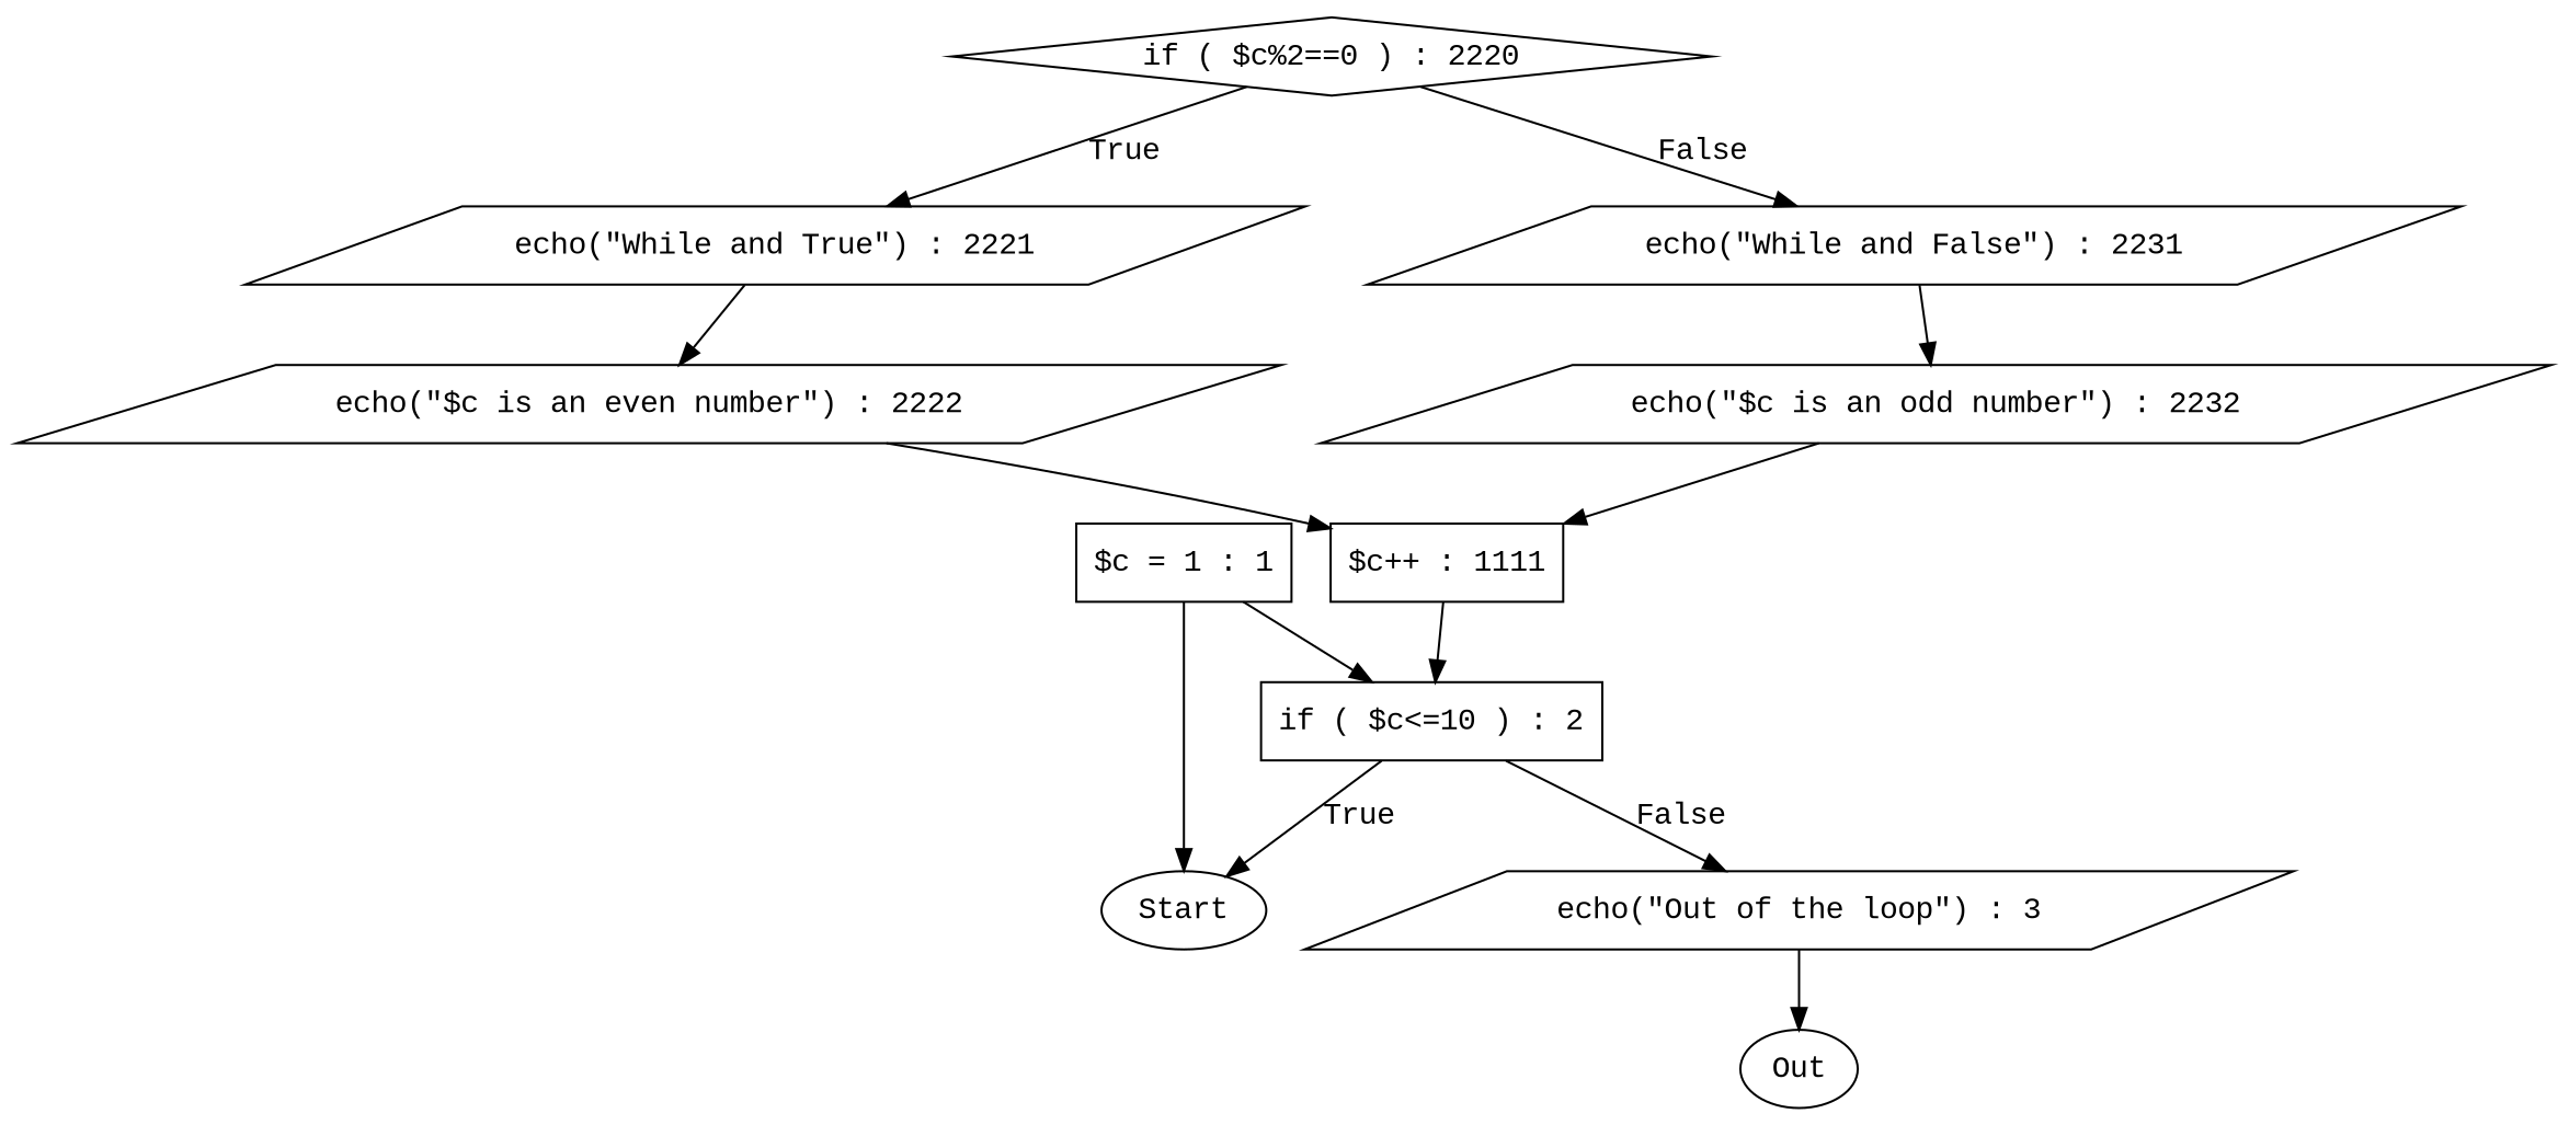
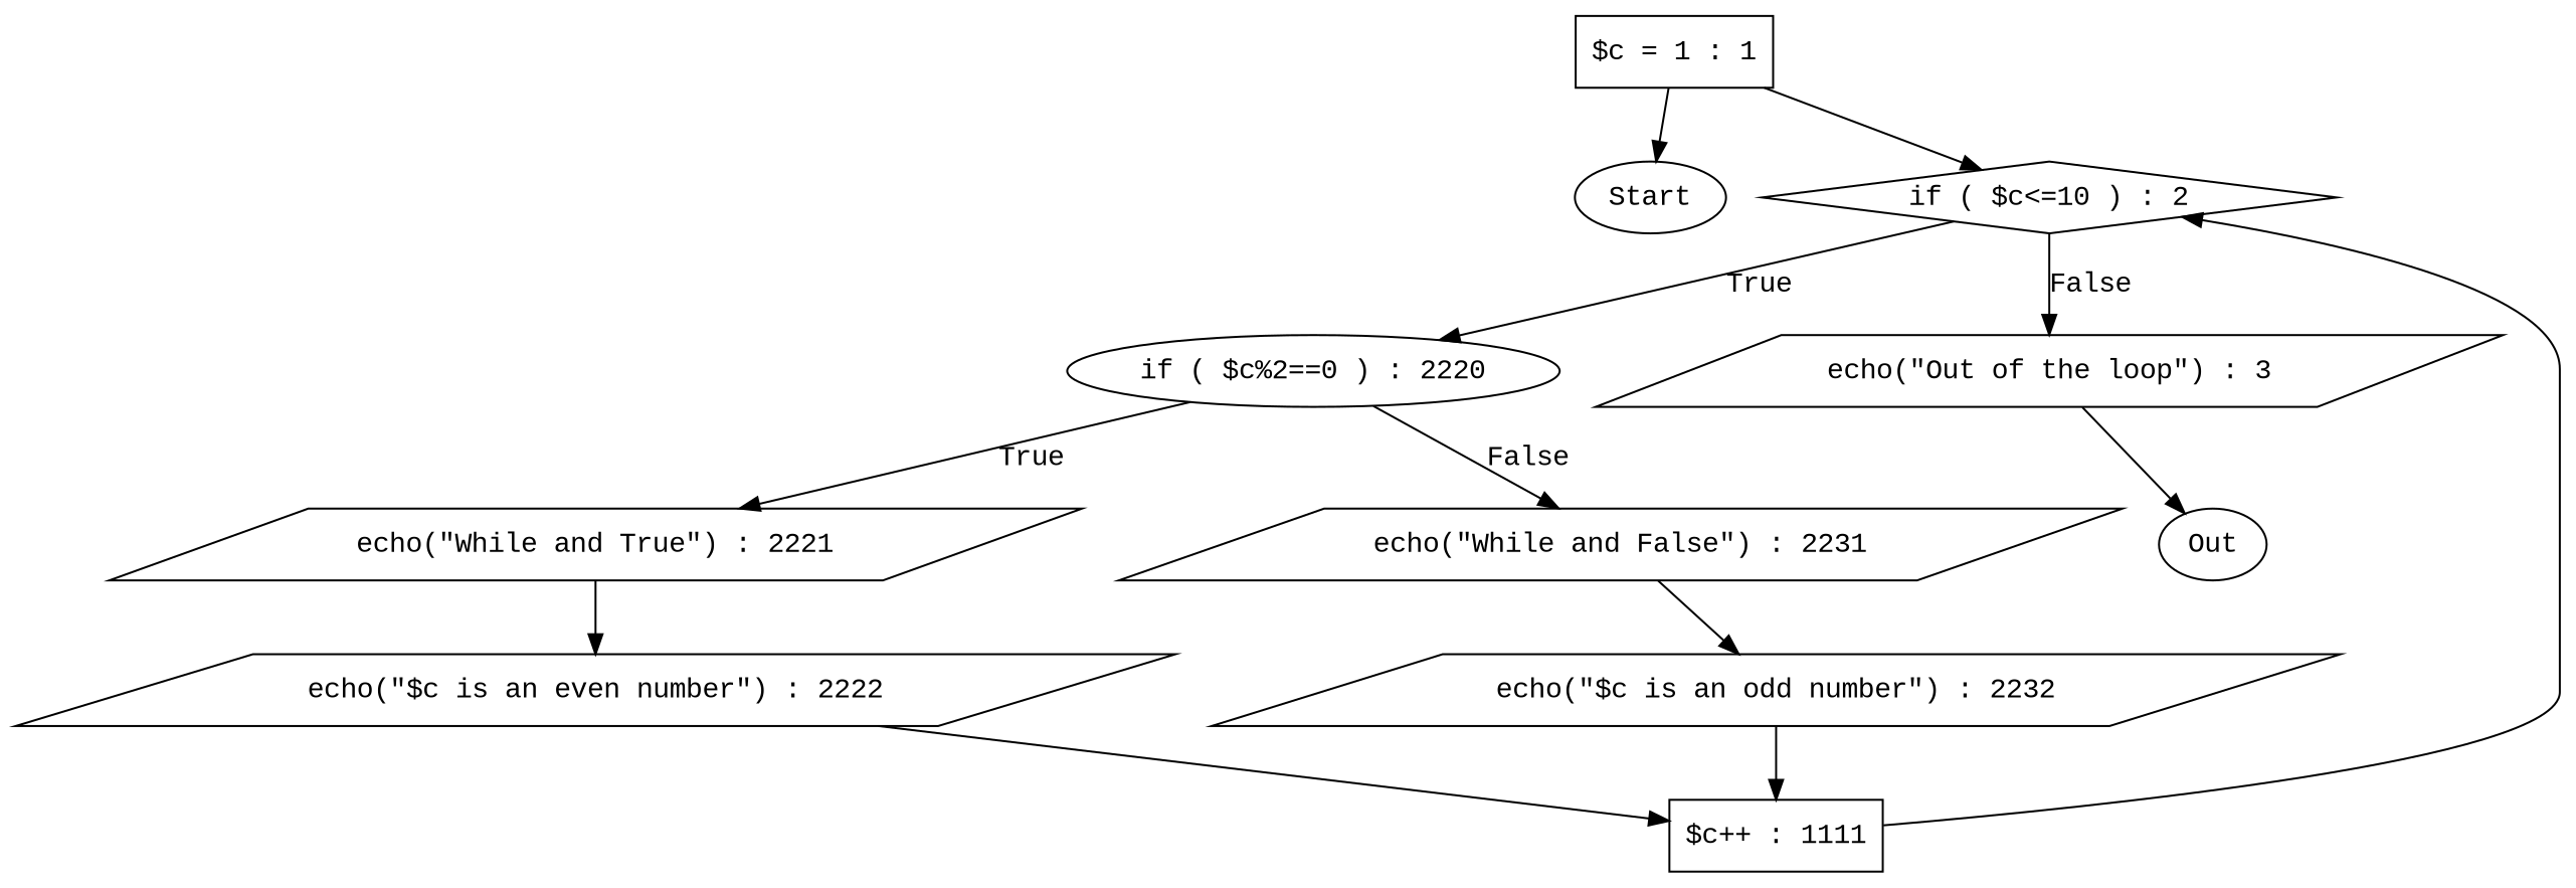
  strict digraph {
    fontname="Liberation Mono"
    rankdir=TB
    node [fontname="Liberation Mono" shape=parallelogram]
    edge [fontname="Liberation Mono"]
    n1 [label=Start shape=ellipse]
    n2 [label="$c = 1 : 1" shape=rectangle]
-   n3 [label="if ( $c<=10 ) : 2" shape=box]
-   n4 [label="if ( $c%2==0 ) : 2220" shape=diamond]
+   n3 [label="if ( $c<=10 ) : 2" shape=diamond]
+   n4 [label="if ( $c%2==0 ) : 2220" shape=ellipse]
    n5 [label="echo(\"Out of the loop\") : 3"]
    n6 [label="echo(\"While and True\") : 2221"]
    n7 [label="echo(\"While and False\") : 2231"]
    n8 [label=Out shape=ellipse]
    n9 [label="echo(\"$c is an even number\") : 2222"]
    n10 [label="echo(\"$c is an odd number\") : 2232"]
    n11 [label="$c++ : 1111" shape=rectangle]
    n2 -> n1
    n2 -> n3
-   n3 -> n1 [label=True]
+   n3 -> n4 [label=True]
    n3 -> n5 [label=False]
    n4 -> n6 [label=True]
    n4 -> n7 [label=False]
    n5 -> n8
    n6 -> n9
    n7 -> n10
    n9 -> n11
    n10 -> n11
    n11 -> n3
  }
